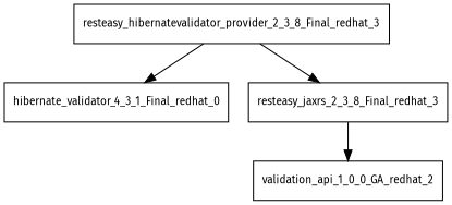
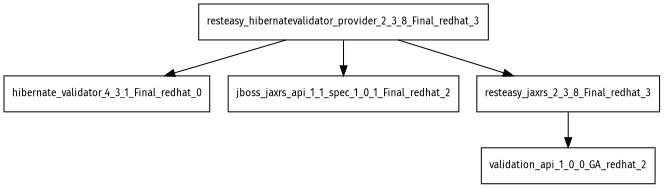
  digraph {
    fontname="Fira Sans"
    node [fontname="Fira Sans" fontsize=10.0 shape=box]
    edge [fontname="Fira Sans"]
    n1 [label=hibernate_validator_4_3_1_Final_redhat_0]
    resteasy_hibernatevalidator_provider_2_3_8_Final_redhat_3
+   jboss_jaxrs_api_1_1_spec_1_0_1_Final_redhat_2
    resteasy_jaxrs_2_3_8_Final_redhat_3
    validation_api_1_0_0_GA_redhat_2
    resteasy_hibernatevalidator_provider_2_3_8_Final_redhat_3 -> n1
+   resteasy_hibernatevalidator_provider_2_3_8_Final_redhat_3 -> jboss_jaxrs_api_1_1_spec_1_0_1_Final_redhat_2
    resteasy_hibernatevalidator_provider_2_3_8_Final_redhat_3 -> resteasy_jaxrs_2_3_8_Final_redhat_3
    resteasy_jaxrs_2_3_8_Final_redhat_3 -> validation_api_1_0_0_GA_redhat_2
  }
